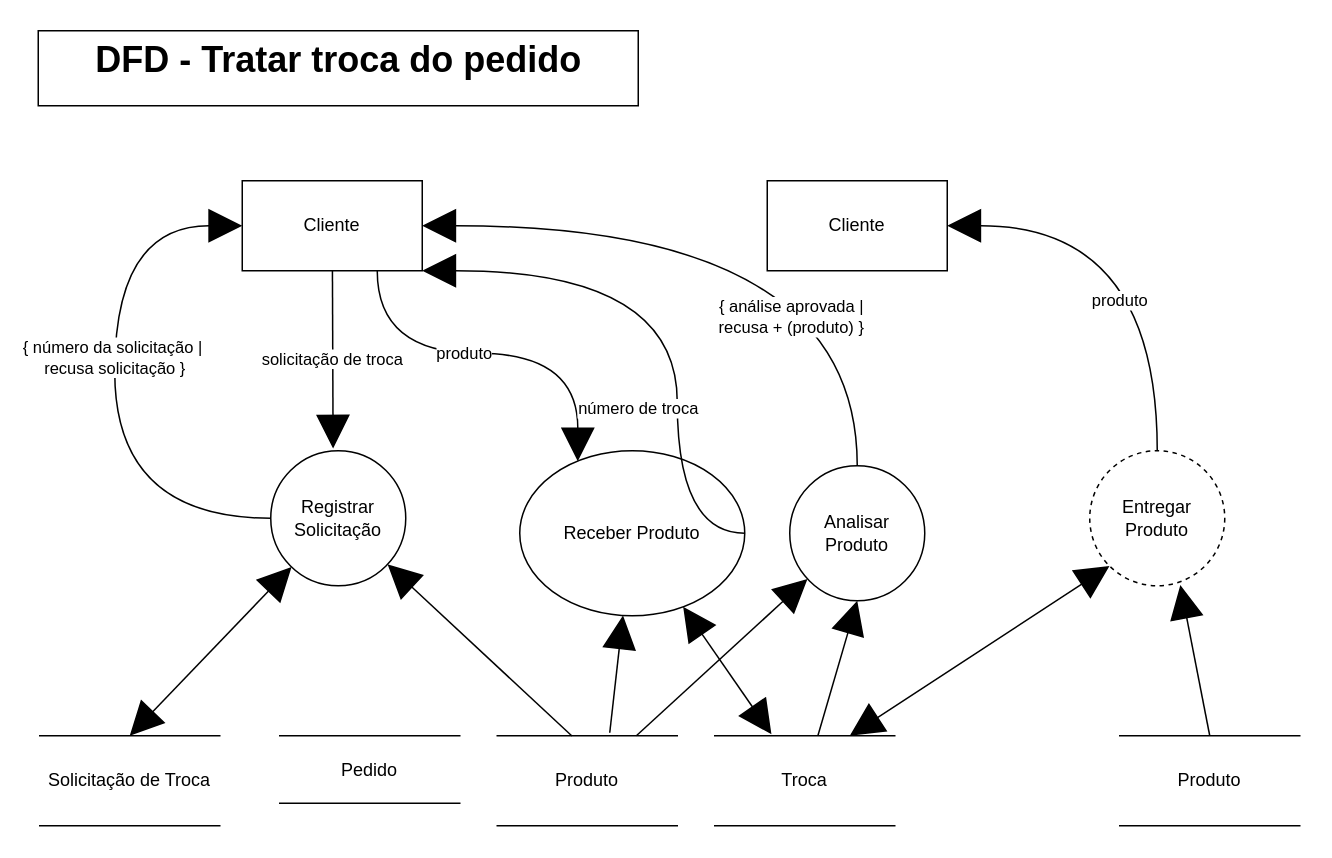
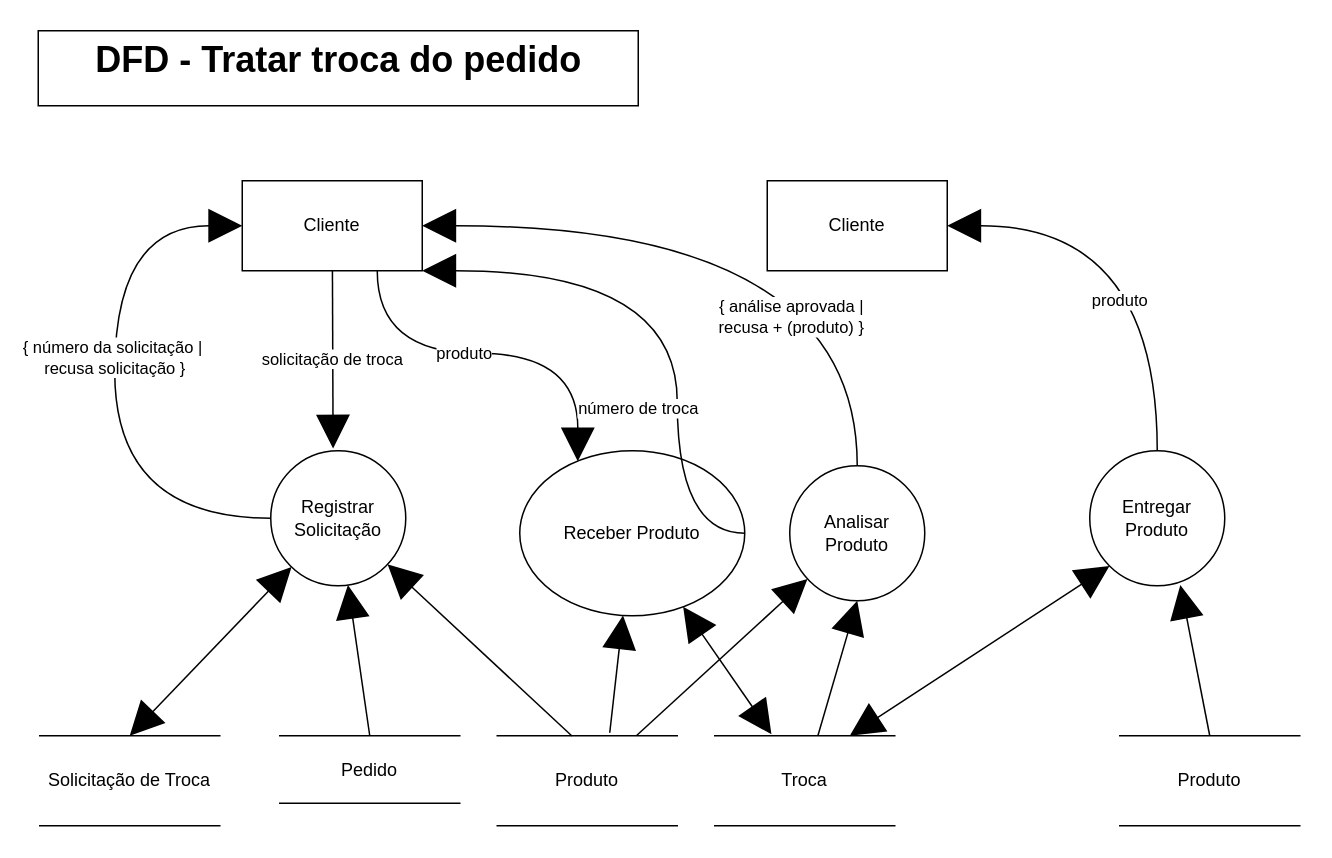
  <mxCell id="0" />
  <mxCell id="1" parent="0" />
  <mxCell id="2" value="Solicitação de Troca" style="shape=partialRectangle;whiteSpace=wrap;html=1;left=0;right=0;fillColor=none;" parent="1" vertex="1"><mxGeometry x="26" y="490" width="120" height="60" as="geometry" /></mxCell>
  <mxCell id="3" value="Pedido" style="shape=partialRectangle;whiteSpace=wrap;html=1;left=0;right=0;fillColor=none;" parent="1" vertex="1"><mxGeometry x="186" y="490" width="120" height="45" as="geometry" /></mxCell>
  <mxCell id="4" value="Produto" style="shape=partialRectangle;whiteSpace=wrap;html=1;left=0;right=0;fillColor=none;" parent="1" vertex="1"><mxGeometry x="331" y="490" width="120" height="60" as="geometry" /></mxCell>
  <mxCell id="5" value="solicitação de troca" style="edgeStyle=none;rounded=0;orthogonalLoop=1;jettySize=auto;html=1;entryX=0.462;entryY=-0.016;entryDx=0;entryDy=0;entryPerimeter=0;startArrow=none;startFill=0;startSize=20;endArrow=block;endFill=1;endSize=20;" parent="1" source="8" target="12" edge="1"><mxGeometry relative="1" as="geometry" /></mxCell>
  <mxCell id="6" value="{ número da solicitação |&amp;nbsp;&lt;br&gt;recusa solicitação }" style="edgeStyle=orthogonalEdgeStyle;rounded=0;orthogonalLoop=1;jettySize=auto;html=1;entryX=0;entryY=0.5;entryDx=0;entryDy=0;startArrow=block;startFill=1;startSize=20;endArrow=none;endFill=0;endSize=20;curved=1;exitX=0;exitY=0.5;exitDx=0;exitDy=0;" parent="1" source="8" target="12" edge="1"><mxGeometry x="-0.099" relative="1" as="geometry"><Array as="points"><mxPoint x="76" y="150" /><mxPoint x="76" y="345" /></Array><mxPoint as="offset" /></mxGeometry></mxCell>
  <mxCell id="7" value="produto" style="edgeStyle=orthogonalEdgeStyle;rounded=0;orthogonalLoop=1;jettySize=auto;html=1;entryX=0.258;entryY=0.064;entryDx=0;entryDy=0;entryPerimeter=0;startArrow=none;startFill=0;startSize=20;endArrow=block;endFill=1;endSize=20;curved=1;exitX=0.75;exitY=1;exitDx=0;exitDy=0;" parent="1" source="8" target="15" edge="1"><mxGeometry x="-0.137" relative="1" as="geometry"><mxPoint as="offset" /></mxGeometry></mxCell>
  <mxCell id="8" value="Cliente" style="rounded=0;whiteSpace=wrap;html=1;" parent="1" vertex="1"><mxGeometry x="161" y="120" width="120" height="60" as="geometry" /></mxCell>
  <mxCell id="9" style="rounded=0;orthogonalLoop=1;jettySize=auto;html=1;entryX=0.415;entryY=0.003;entryDx=0;entryDy=0;entryPerimeter=0;endSize=20;startSize=20;endArrow=none;endFill=0;startArrow=block;startFill=1;" parent="1" source="12" target="4" edge="1"><mxGeometry relative="1" as="geometry" /></mxCell>
+ <mxCell id="10" style="edgeStyle=none;rounded=0;orthogonalLoop=1;jettySize=auto;html=1;entryX=0.5;entryY=0;entryDx=0;entryDy=0;startSize=20;endArrow=none;endFill=0;endSize=20;startArrow=block;startFill=1;" parent="1" source="12" target="3" edge="1"><mxGeometry relative="1" as="geometry" /></mxCell>
  <mxCell id="11" style="edgeStyle=none;rounded=0;orthogonalLoop=1;jettySize=auto;html=1;entryX=0.5;entryY=0;entryDx=0;entryDy=0;startArrow=block;startFill=1;startSize=20;endArrow=block;endFill=1;endSize=20;" parent="1" source="12" target="2" edge="1"><mxGeometry relative="1" as="geometry" /></mxCell>
  <mxCell id="12" value="Registrar Solicitação" style="ellipse;whiteSpace=wrap;html=1;aspect=fixed;" parent="1" vertex="1"><mxGeometry x="180" y="300" width="90" height="90" as="geometry" /></mxCell>
  <mxCell id="13" style="rounded=0;orthogonalLoop=1;jettySize=auto;html=1;startArrow=block;startFill=1;startSize=20;endArrow=none;endFill=0;endSize=20;" parent="1" source="15" edge="1"><mxGeometry relative="1" as="geometry"><mxPoint x="406" y="488" as="targetPoint" /></mxGeometry></mxCell>
  <mxCell id="14" style="edgeStyle=none;rounded=0;orthogonalLoop=1;jettySize=auto;html=1;entryX=0.315;entryY=-0.017;entryDx=0;entryDy=0;entryPerimeter=0;startSize=20;endArrow=block;endFill=1;endSize=20;startArrow=block;startFill=1;" parent="1" source="15" target="27" edge="1"><mxGeometry relative="1" as="geometry" /></mxCell>
  <mxCell id="15" value="Receber Produto" style="ellipse;whiteSpace=wrap;html=1;aspect=fixed;" parent="1" vertex="1"><mxGeometry x="346" y="300" width="150" height="110" as="geometry" /></mxCell>
  <mxCell id="16" style="edgeStyle=none;rounded=0;orthogonalLoop=1;jettySize=auto;html=1;startArrow=block;startFill=1;startSize=20;endArrow=none;endFill=0;endSize=20;" parent="1" source="22" target="4" edge="1"><mxGeometry relative="1" as="geometry" /></mxCell>
  <mxCell id="17" value="produto" style="rounded=0;orthogonalLoop=1;jettySize=auto;html=1;entryX=1;entryY=0.5;entryDx=0;entryDy=0;endArrow=block;endFill=1;endSize=20;startSize=20;exitX=0.5;exitY=0;exitDx=0;exitDy=0;edgeStyle=orthogonalEdgeStyle;curved=1;" parent="1" source="30" target="23" edge="1"><mxGeometry x="-0.308" y="25" relative="1" as="geometry"><mxPoint as="offset" /></mxGeometry></mxCell>
  <mxCell id="18" style="edgeStyle=orthogonalEdgeStyle;rounded=0;orthogonalLoop=1;jettySize=auto;html=1;entryX=1;entryY=1;entryDx=0;entryDy=0;startArrow=none;startFill=0;startSize=20;endArrow=block;endFill=1;endSize=20;exitX=1;exitY=0.5;exitDx=0;exitDy=0;curved=1;" parent="1" source="15" target="8" edge="1"><mxGeometry relative="1" as="geometry"><Array as="points"><mxPoint x="451" y="180" /></Array></mxGeometry></mxCell>
  <mxCell id="19" value="número de troca" style="edgeLabel;html=1;align=center;verticalAlign=middle;resizable=0;points=[];" parent="18" vertex="1" connectable="0"><mxGeometry x="-0.34" y="27" relative="1" as="geometry"><mxPoint as="offset" /></mxGeometry></mxCell>
  <mxCell id="20" style="edgeStyle=orthogonalEdgeStyle;rounded=0;orthogonalLoop=1;jettySize=auto;html=1;exitX=0.5;exitY=0;exitDx=0;exitDy=0;entryX=1;entryY=0.5;entryDx=0;entryDy=0;startArrow=none;startFill=0;startSize=20;endArrow=block;endFill=1;endSize=20;curved=1;" edge="1" parent="1" source="22" target="8"><mxGeometry relative="1" as="geometry" /></mxCell>
  <mxCell id="21" value="{ análise aprovada |&lt;br&gt;recusa + (produto) }" style="edgeLabel;html=1;align=center;verticalAlign=middle;resizable=0;points=[];" vertex="1" connectable="0" parent="20"><mxGeometry x="0.014" y="38" relative="1" as="geometry"><mxPoint x="23.33" y="22" as="offset" /></mxGeometry></mxCell>
  <mxCell id="22" value="Analisar&lt;br&gt;Produto" style="ellipse;whiteSpace=wrap;html=1;aspect=fixed;" parent="1" vertex="1"><mxGeometry x="526" y="310" width="90" height="90" as="geometry" /></mxCell>
  <mxCell id="23" value="Cliente" style="rounded=0;whiteSpace=wrap;html=1;" parent="1" vertex="1"><mxGeometry x="511" y="120" width="120" height="60" as="geometry" /></mxCell>
  <mxCell id="24" value="" style="rounded=0;whiteSpace=wrap;html=1;" parent="1" vertex="1"><mxGeometry x="25" y="20" width="400" height="50" as="geometry" /></mxCell>
  <mxCell id="25" value="DFD - Tratar troca do pedido" style="text;strokeColor=none;fillColor=none;html=1;fontSize=24;fontStyle=1;verticalAlign=middle;align=center;" parent="1" vertex="1"><mxGeometry x="20" y="20" width="410" height="40" as="geometry" /></mxCell>
  <mxCell id="26" style="edgeStyle=none;rounded=0;orthogonalLoop=1;jettySize=auto;html=1;entryX=0.5;entryY=1;entryDx=0;entryDy=0;startSize=20;endArrow=block;endFill=1;endSize=20;" parent="1" source="27" target="22" edge="1"><mxGeometry relative="1" as="geometry" /></mxCell>
  <mxCell id="27" value="Troca" style="shape=partialRectangle;whiteSpace=wrap;html=1;left=0;right=0;fillColor=none;" parent="1" vertex="1"><mxGeometry x="476" y="490" width="120" height="60" as="geometry" /></mxCell>
  <mxCell id="28" style="rounded=0;orthogonalLoop=1;jettySize=auto;html=1;exitX=0;exitY=1;exitDx=0;exitDy=0;entryX=0.75;entryY=0;entryDx=0;entryDy=0;startArrow=block;startFill=1;endSize=20;startSize=20;endArrow=block;endFill=1;" edge="1" parent="1" source="30" target="27"><mxGeometry relative="1" as="geometry" /></mxCell>
  <mxCell id="29" style="edgeStyle=none;rounded=0;orthogonalLoop=1;jettySize=auto;html=1;exitX=0.671;exitY=0.995;exitDx=0;exitDy=0;entryX=0.5;entryY=0;entryDx=0;entryDy=0;startArrow=block;startFill=1;startSize=20;endArrow=none;endFill=0;endSize=20;exitPerimeter=0;" edge="1" parent="1" source="30" target="31"><mxGeometry relative="1" as="geometry" /></mxCell>
- <mxCell id="30" value="Entregar Produto" style="ellipse;whiteSpace=wrap;html=1;aspect=fixed;dashed=1;" vertex="1" parent="1"><mxGeometry x="726" y="300" width="90" height="90" as="geometry" /></mxCell>
+ <mxCell id="30" value="Entregar Produto" style="ellipse;whiteSpace=wrap;html=1;aspect=fixed;" vertex="1" parent="1"><mxGeometry x="726" y="300" width="90" height="90" as="geometry" /></mxCell>
  <mxCell id="31" value="Produto" style="shape=partialRectangle;whiteSpace=wrap;html=1;left=0;right=0;fillColor=none;" vertex="1" parent="1"><mxGeometry x="746" y="490" width="120" height="60" as="geometry" /></mxCell>
